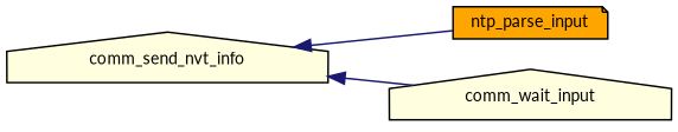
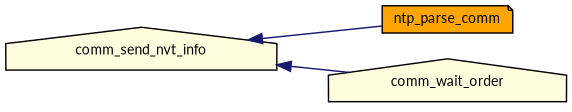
  digraph {
    fontname=Lato
    rankdir=LR
    node [color=black fillcolor=lightyellow fontname=Lato fontsize=10 shape=house style=filled]
    edge [color=midnightblue dir=back fontname=Lato fontsize=10 labelfontname=FreeSans labelfontsize=10 style=solid]
    n1 [fontcolor=black height=0.2 label=comm_send_nvt_info width=0.4]
-   n2 [fillcolor=orange height=0.2 label=ntp_parse_input shape=note width=0.4]
-   n3 [height=0.2 label=comm_wait_input width=0.4]
+   n2 [fillcolor=orange height=0.2 label=ntp_parse_comm shape=note width=0.4]
+   n3 [height=0.2 label=comm_wait_order width=0.4]
    n1 -> n2
    n1 -> n3
  }
